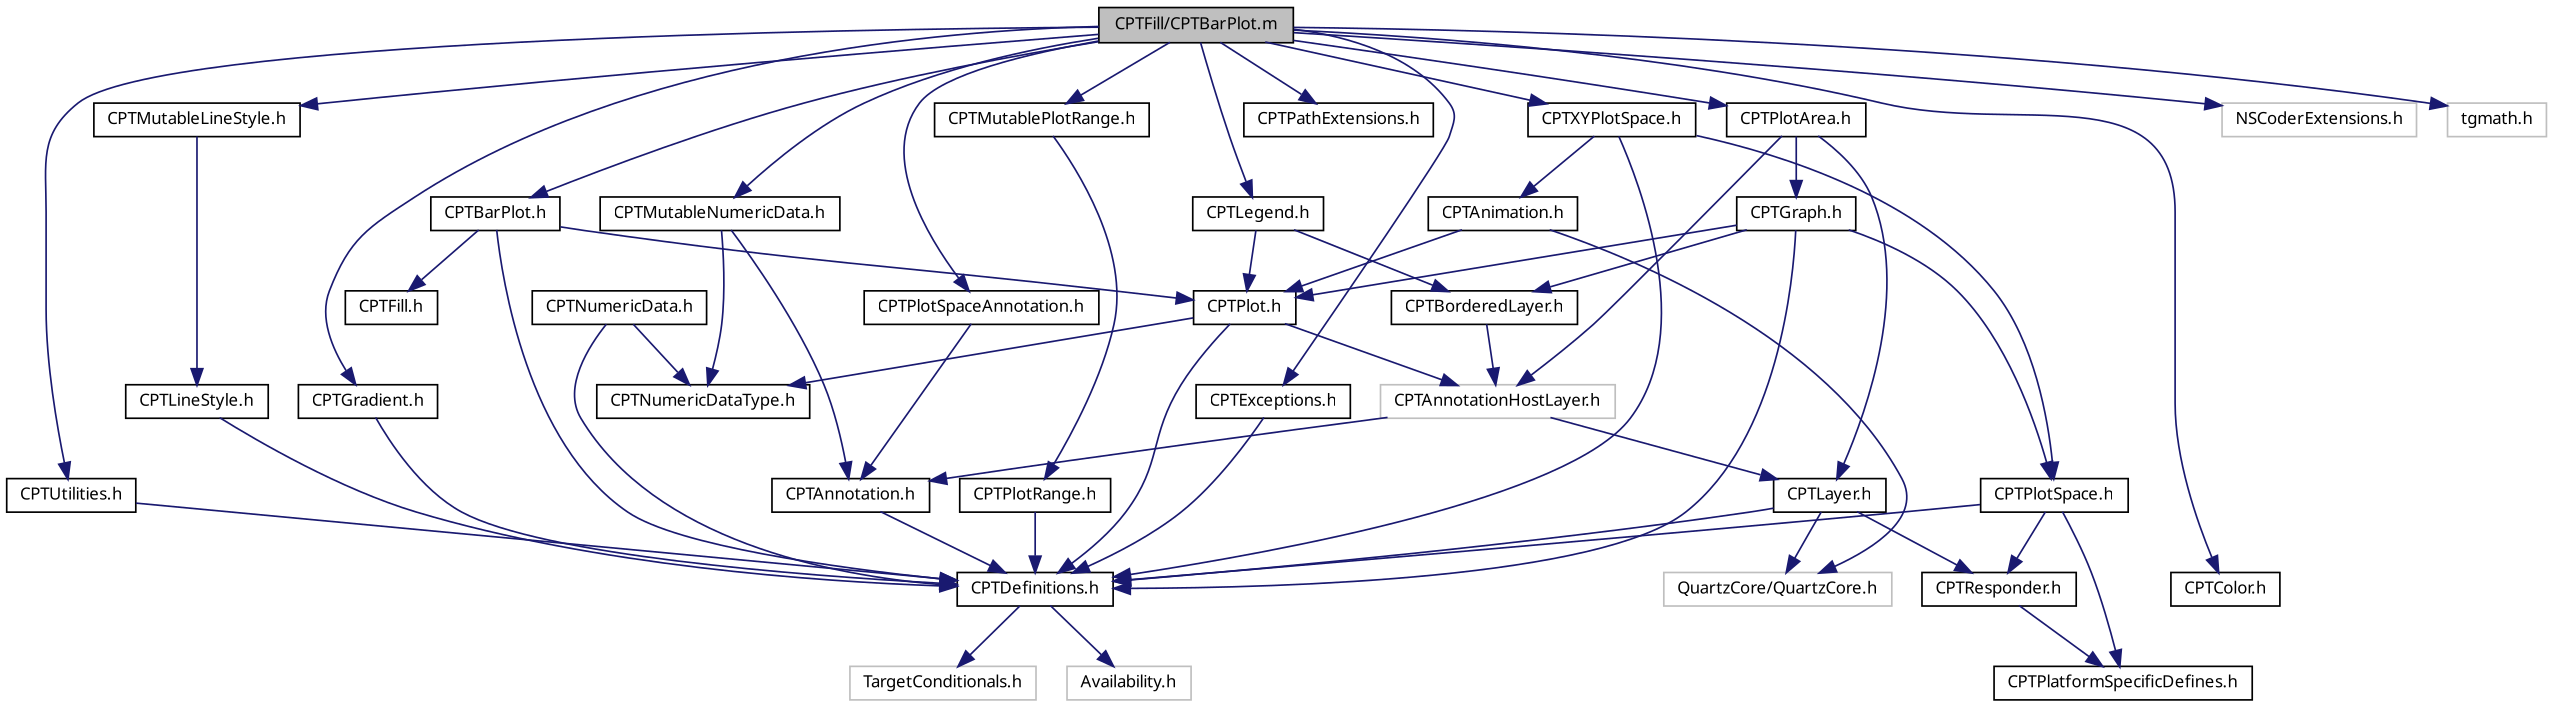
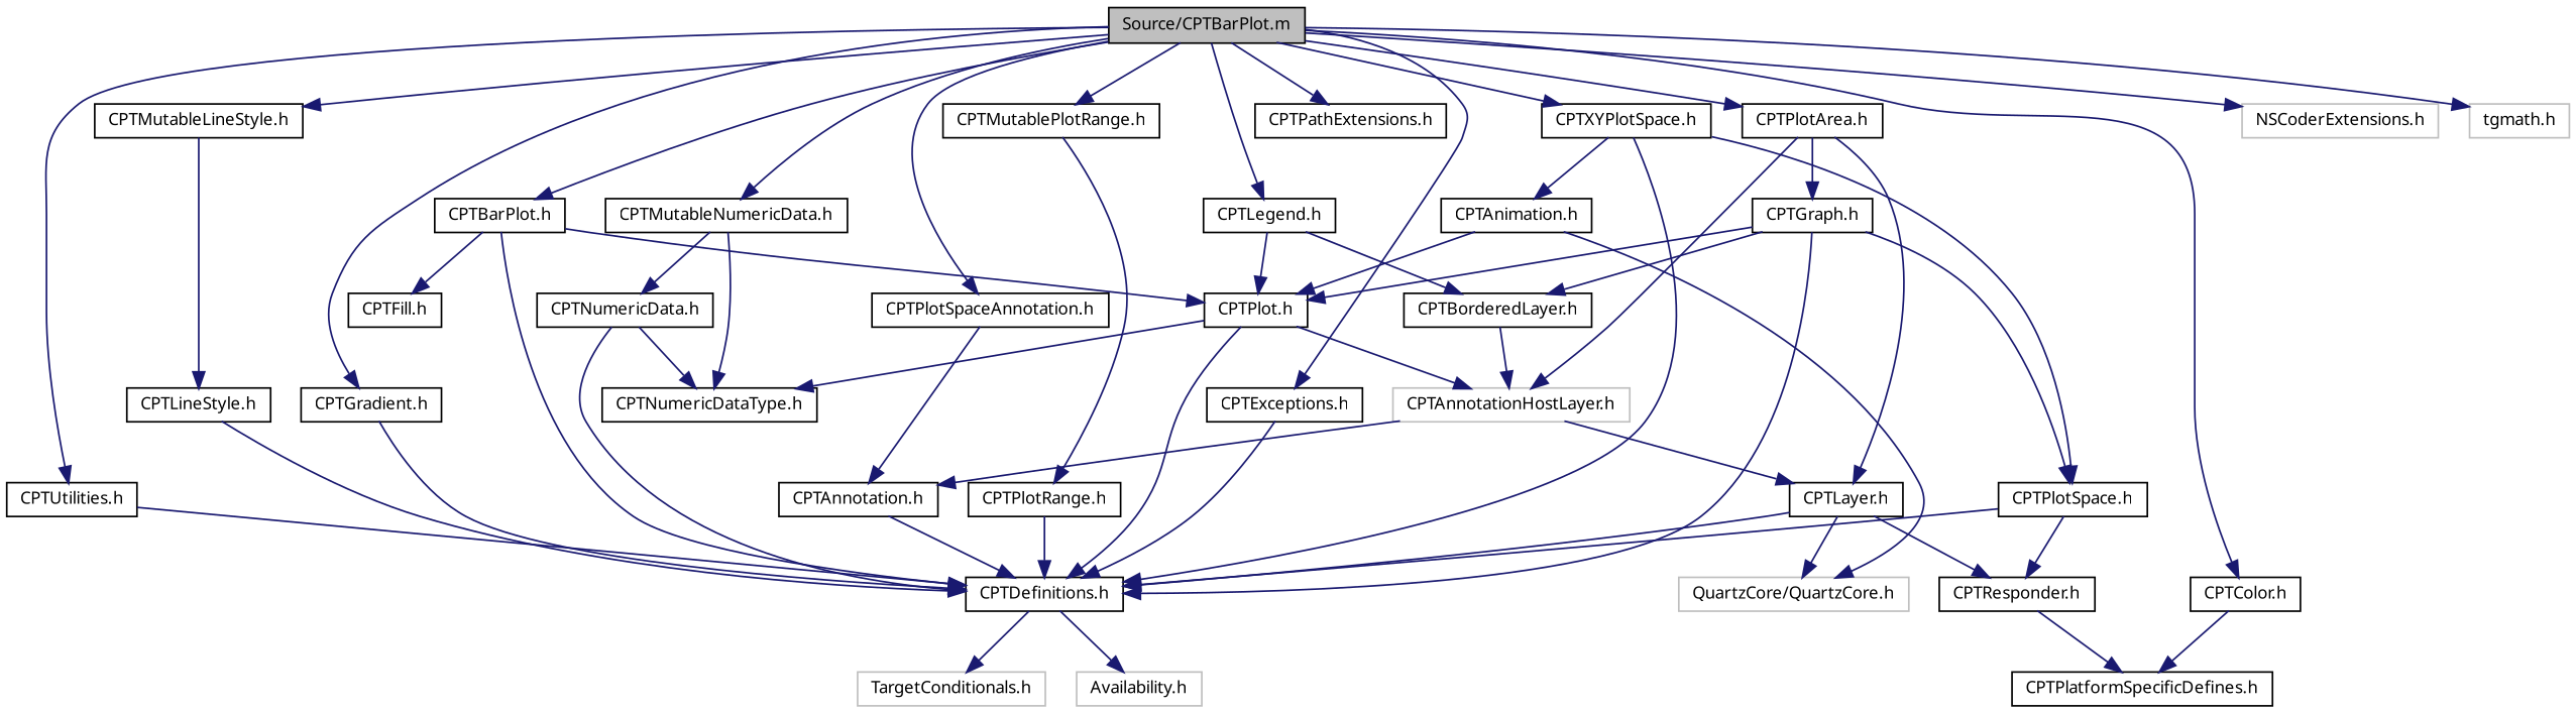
  digraph {
    fontname="Noto Sans"
    node [color=black fontname="Noto Sans" fontsize=10 shape=record]
    edge [color=midnightblue fontname="Noto Sans" fontsize=10 labelfontname="Lucinda Grande" labelfontsize=10 style=solid]
-   n1 [fillcolor=grey75 fontcolor=black height=0.2 label="CPTFill/CPTBarPlot.m" style=filled width=0.4]
+   n1 [fillcolor=grey75 fontcolor=black height=0.2 label="Source/CPTBarPlot.m" style=filled width=0.4]
    n2 [height=0.2 label="CPTBarPlot.h" width=0.4]
    n3 [height=0.2 label="CPTColor.h" width=0.4]
    n4 [height=0.2 label="CPTExceptions.h" width=0.4]
    n5 [height=0.2 label="CPTGradient.h" width=0.4]
    n6 [height=0.2 label="CPTLegend.h" width=0.4]
    n7 [height=0.2 label="CPTMutableLineStyle.h" width=0.4]
    n8 [height=0.2 label="CPTMutableNumericData.h" width=0.4]
    n9 [height=0.2 label="CPTMutablePlotRange.h" width=0.4]
    n10 [height=0.2 label="CPTPathExtensions.h" width=0.4]
    n11 [height=0.2 label="CPTPlotArea.h" width=0.4]
    n12 [height=0.2 label="CPTPlotSpaceAnnotation.h" width=0.4]
    n13 [height=0.2 label="CPTUtilities.h" width=0.4]
    n14 [height=0.2 label="CPTXYPlotSpace.h" width=0.4]
    n15 [color=grey75 height=0.2 label="NSCoderExtensions.h" width=0.4]
    n16 [color=grey75 height=0.2 label="tgmath.h" width=0.4]
    n17 [height=0.2 label="CPTDefinitions.h" width=0.4]
    n18 [height=0.2 label="CPTFill.h" width=0.4]
    n19 [height=0.2 label="CPTPlot.h" width=0.4]
    n20 [height=0.2 label="CPTPlatformSpecificDefines.h" width=0.4]
    n21 [height=0.2 label="CPTBorderedLayer.h" width=0.4]
    n22 [height=0.2 label="CPTLineStyle.h" width=0.4]
    n23 [height=0.2 label="CPTNumericDataType.h" width=0.4]
    n24 [height=0.2 label="CPTNumericData.h" width=0.4]
    n25 [height=0.2 label="CPTPlotRange.h" width=0.4]
    n26 [color=grey75 height=0.2 label="CPTAnnotationHostLayer.h" width=0.4]
    n27 [height=0.2 label="CPTLayer.h" width=0.4]
    n28 [height=0.2 label="CPTGraph.h" width=0.4]
    n29 [height=0.2 label="CPTAnnotation.h" width=0.4]
    n30 [height=0.2 label="CPTPlotSpace.h" width=0.4]
    n31 [height=0.2 label="CPTAnimation.h" width=0.4]
    n32 [color=grey75 height=0.2 label="TargetConditionals.h" width=0.4]
    n33 [color=grey75 height=0.2 label="Availability.h" width=0.4]
    n34 [height=0.2 label="CPTResponder.h" width=0.4]
    n35 [color=grey75 height=0.2 label="QuartzCore/QuartzCore.h" width=0.4]
    n1 -> n2
    n1 -> n3
    n1 -> n4
    n1 -> n5
    n1 -> n6
    n1 -> n7
    n1 -> n8
    n1 -> n9
    n1 -> n10
    n1 -> n11
    n1 -> n12
    n1 -> n13
    n1 -> n14
    n1 -> n15
    n1 -> n16
    n2 -> n17
    n2 -> n18
    n2 -> n19
-   n30 -> n20
+   n3 -> n20
    n4 -> n17
    n5 -> n17
    n6 -> n19
    n6 -> n21
    n7 -> n22
    n8 -> n23
-   n8 -> n29
+   n8 -> n24
    n9 -> n25
    n11 -> n26
    n11 -> n27
    n11 -> n28
    n12 -> n29
    n13 -> n17
    n14 -> n17
    n14 -> n30
    n14 -> n31
    n17 -> n32
    n17 -> n33
    n19 -> n17
    n19 -> n23
    n19 -> n26
    n21 -> n26
    n22 -> n17
    n24 -> n17
    n24 -> n23
    n25 -> n17
    n26 -> n27
    n26 -> n29
    n27 -> n17
    n27 -> n34
    n27 -> n35
    n28 -> n17
    n28 -> n19
    n28 -> n21
    n28 -> n30
    n29 -> n17
    n30 -> n17
    n30 -> n34
    n31 -> n19
    n31 -> n35
    n34 -> n20
  }
